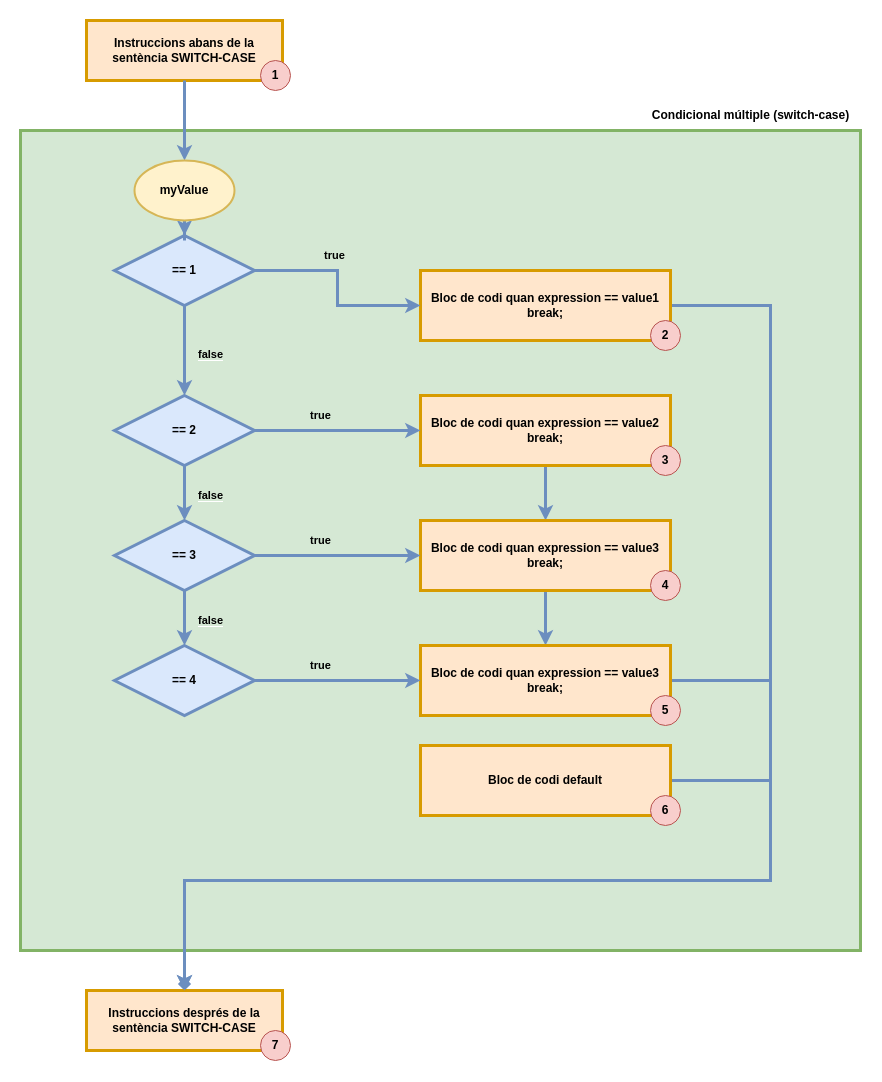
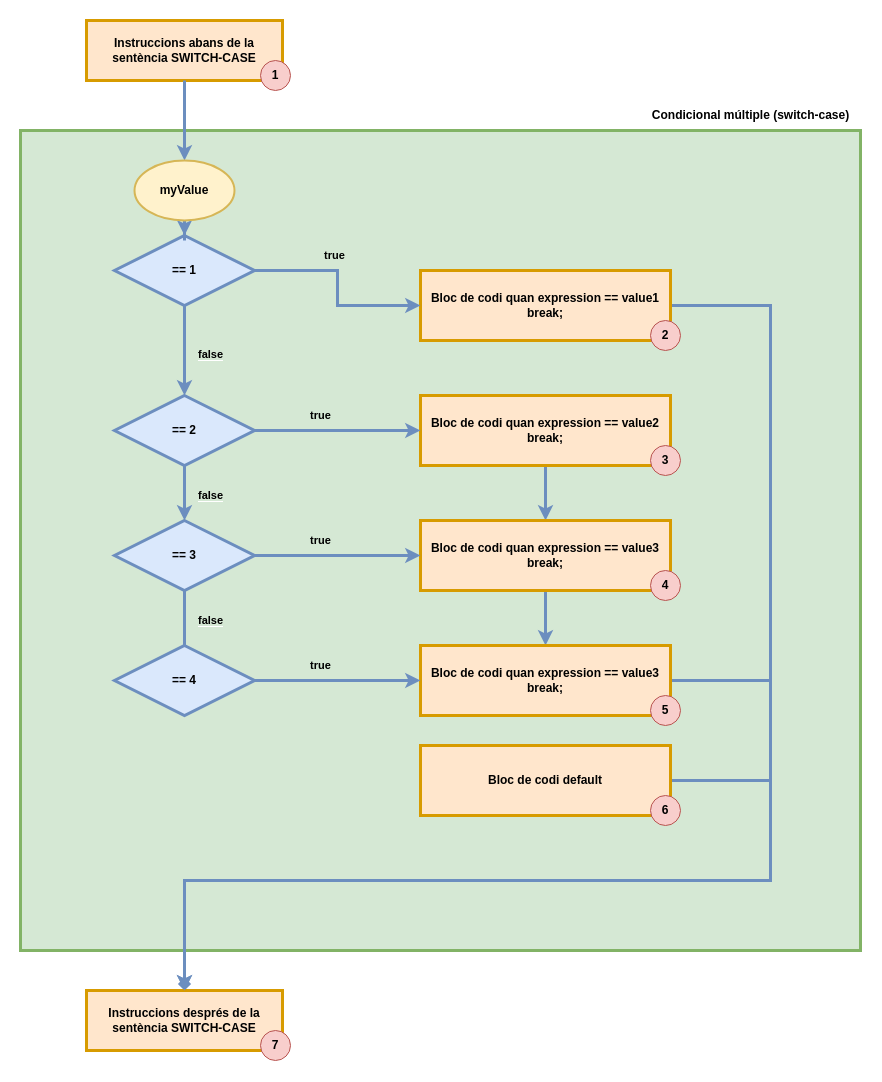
  <mxCell id="0" />
  <mxCell id="1" parent="0" />
  <mxCell id="2" value="" style="verticalLabelPosition=top;verticalAlign=bottom;html=1;shape=mxgraph.basic.rect;fillColor2=none;strokeWidth=3;size=20;indent=100;fillColor=#d5e8d4;strokeColor=#82b366;align=right;horizontal=1;labelPosition=left;labelBackgroundColor=#ffffff;" vertex="1" parent="1"><mxGeometry x="20" y="130" width="840" height="820" as="geometry" /></mxCell>
  <mxCell id="3" value="&lt;b&gt;Instruccions abans de la sentència SWITCH-CASE&lt;br&gt;&lt;/b&gt;" style="rounded=0;whiteSpace=wrap;html=1;fillColor=#ffe6cc;strokeColor=#d79b00;strokeWidth=3;" vertex="1" parent="1"><mxGeometry x="86" y="20" width="196" height="60" as="geometry" /></mxCell>
  <mxCell id="4" value="&lt;b&gt;== 1&lt;br&gt;&lt;/b&gt;" style="strokeWidth=3;html=1;shape=mxgraph.flowchart.decision;whiteSpace=wrap;fillColor=#dae8fc;strokeColor=#6c8ebf;" vertex="1" parent="1"><mxGeometry x="114" y="235" width="140" height="70" as="geometry" /></mxCell>
  <mxCell id="5" value="" style="endArrow=classic;html=1;rounded=0;fillColor=#dae8fc;strokeColor=#6c8ebf;strokeWidth=3;entryX=0.5;entryY=0;entryDx=0;entryDy=0;entryPerimeter=0;" edge="1" parent="1" source="3" target="15"><mxGeometry width="50" height="50" relative="1" as="geometry"><mxPoint x="160" y="380" as="sourcePoint" /><mxPoint x="190" y="150" as="targetPoint" /></mxGeometry></mxCell>
  <mxCell id="6" style="edgeStyle=orthogonalEdgeStyle;rounded=0;orthogonalLoop=1;jettySize=auto;html=1;entryX=0.5;entryY=0;entryDx=0;entryDy=0;strokeWidth=3;fillColor=#dae8fc;strokeColor=#6c8ebf;endArrow=diamond;" edge="1" parent="1" source="7" target="9"><mxGeometry relative="1" as="geometry"><Array as="points"><mxPoint x="770" y="305" /><mxPoint x="770" y="880" /><mxPoint x="184" y="880" /></Array></mxGeometry></mxCell>
  <mxCell id="7" value="&lt;div&gt;&lt;b&gt;Bloc de codi quan expression == value1&lt;/b&gt;&lt;/div&gt;&lt;div&gt;&lt;b&gt;break;&lt;br&gt;&lt;/b&gt;&lt;/div&gt;" style="rounded=0;whiteSpace=wrap;html=1;fillColor=#ffe6cc;strokeColor=#d79b00;strokeWidth=3;" vertex="1" parent="1"><mxGeometry x="420" y="270" width="250" height="70" as="geometry" /></mxCell>
  <mxCell id="8" value="&lt;b&gt;true&lt;/b&gt;" style="endArrow=classic;html=1;rounded=0;exitX=1;exitY=0.5;exitDx=0;exitDy=0;exitPerimeter=0;fillColor=#dae8fc;strokeColor=#6c8ebf;jumpSize=20;strokeWidth=3;labelBackgroundColor=#d5e8d4;edgeStyle=orthogonalEdgeStyle;" edge="1" parent="1" source="4" target="7"><mxGeometry x="-0.205" y="15" width="50" height="50" relative="1" as="geometry"><mxPoint x="130" y="380" as="sourcePoint" /><mxPoint x="180" y="330" as="targetPoint" /><mxPoint as="offset" /></mxGeometry></mxCell>
  <mxCell id="9" value="&lt;b&gt;Instruccions després de la sentència SWITCH-CASE&lt;br&gt;&lt;/b&gt;" style="rounded=0;whiteSpace=wrap;html=1;fillColor=#ffe6cc;strokeColor=#d79b00;strokeWidth=3;" vertex="1" parent="1"><mxGeometry x="86" y="990" width="196" height="60" as="geometry" /></mxCell>
  <mxCell id="10" value="&lt;div&gt;&lt;b&gt;Condicional múltiple (switch-case)&lt;br&gt;&lt;/b&gt;&lt;/div&gt;" style="text;html=1;align=center;verticalAlign=middle;resizable=0;points=[];autosize=1;strokeColor=none;fillColor=none;" vertex="1" parent="1"><mxGeometry x="640" y="100" width="220" height="30" as="geometry" /></mxCell>
  <mxCell id="11" value="&lt;b&gt;1&lt;/b&gt;" style="ellipse;whiteSpace=wrap;html=1;aspect=fixed;fillColor=#f8cecc;strokeColor=#b85450;" vertex="1" parent="1"><mxGeometry x="260" y="60" width="30" height="30" as="geometry" /></mxCell>
  <mxCell id="12" value="&lt;span&gt;2&lt;/span&gt;" style="ellipse;whiteSpace=wrap;html=1;aspect=fixed;fillColor=#f8cecc;strokeColor=#b85450;fontStyle=1" vertex="1" parent="1"><mxGeometry x="650" y="320" width="30" height="30" as="geometry" /></mxCell>
  <mxCell id="13" value="7" style="ellipse;whiteSpace=wrap;html=1;aspect=fixed;fillColor=#f8cecc;strokeColor=#b85450;fontStyle=1" vertex="1" parent="1"><mxGeometry x="260" y="1030" width="30" height="30" as="geometry" /></mxCell>
  <mxCell id="14" style="edgeStyle=orthogonalEdgeStyle;rounded=0;orthogonalLoop=1;jettySize=auto;html=1;strokeWidth=3;fillColor=#dae8fc;strokeColor=#6c8ebf;" edge="1" parent="1" source="15" target="4"><mxGeometry relative="1" as="geometry" /></mxCell>
  <mxCell id="15" value="&lt;b&gt;myValue&lt;/b&gt;" style="strokeWidth=2;html=1;shape=mxgraph.flowchart.start_2;whiteSpace=wrap;fillColor=#fff2cc;strokeColor=#d6b656;" vertex="1" parent="1"><mxGeometry x="134" y="160" width="100" height="60" as="geometry" /></mxCell>
  <mxCell id="16" value="&lt;b&gt;== 2&lt;br&gt;&lt;/b&gt;" style="strokeWidth=3;html=1;shape=mxgraph.flowchart.decision;whiteSpace=wrap;fillColor=#dae8fc;strokeColor=#6c8ebf;" vertex="1" parent="1"><mxGeometry x="114" y="395" width="140" height="70" as="geometry" /></mxCell>
  <mxCell id="17" style="edgeStyle=orthogonalEdgeStyle;rounded=0;orthogonalLoop=1;jettySize=auto;html=1;strokeWidth=3;fillColor=#dae8fc;strokeColor=#6c8ebf;" edge="1" parent="1" source="18" target="24"><mxGeometry relative="1" as="geometry" /></mxCell>
  <mxCell id="18" value="&lt;div&gt;&lt;b&gt;Bloc de codi quan expression == value2&lt;/b&gt;&lt;/div&gt;&lt;div&gt;&lt;b&gt;break;&lt;/b&gt;&lt;/div&gt;" style="rounded=0;whiteSpace=wrap;html=1;fillColor=#ffe6cc;strokeColor=#d79b00;strokeWidth=3;" vertex="1" parent="1"><mxGeometry x="420" y="395" width="250" height="70" as="geometry" /></mxCell>
  <mxCell id="19" value="&lt;b&gt;true&lt;/b&gt;" style="endArrow=classic;html=1;rounded=0;exitX=1;exitY=0.5;exitDx=0;exitDy=0;exitPerimeter=0;fillColor=#dae8fc;strokeColor=#6c8ebf;jumpSize=20;strokeWidth=3;labelBackgroundColor=#d5e8d4;edgeStyle=orthogonalEdgeStyle;" edge="1" parent="1" source="16" target="18"><mxGeometry x="-0.205" y="15" width="50" height="50" relative="1" as="geometry"><mxPoint x="130" y="505" as="sourcePoint" /><mxPoint x="180" y="455" as="targetPoint" /><mxPoint as="offset" /></mxGeometry></mxCell>
  <mxCell id="20" value="3" style="ellipse;whiteSpace=wrap;html=1;aspect=fixed;fillColor=#f8cecc;strokeColor=#b85450;fontStyle=1" vertex="1" parent="1"><mxGeometry x="650" y="445" width="30" height="30" as="geometry" /></mxCell>
  <mxCell id="21" value="&lt;b&gt;&lt;span style=&quot;background-color: rgb(213, 232, 212);&quot;&gt;false&lt;/span&gt;&lt;/b&gt;" style="edgeStyle=orthogonalEdgeStyle;rounded=0;orthogonalLoop=1;jettySize=auto;html=1;entryX=0.5;entryY=0;entryDx=0;entryDy=0;entryPerimeter=0;strokeWidth=3;fillColor=#dae8fc;strokeColor=#6c8ebf;" edge="1" parent="1" source="4" target="16"><mxGeometry x="0.091" y="26" relative="1" as="geometry"><mxPoint as="offset" /></mxGeometry></mxCell>
  <mxCell id="22" value="&lt;b&gt;== 3&lt;br&gt;&lt;/b&gt;" style="strokeWidth=3;html=1;shape=mxgraph.flowchart.decision;whiteSpace=wrap;fillColor=#dae8fc;strokeColor=#6c8ebf;" vertex="1" parent="1"><mxGeometry x="114" y="520" width="140" height="70" as="geometry" /></mxCell>
  <mxCell id="23" style="edgeStyle=orthogonalEdgeStyle;rounded=0;orthogonalLoop=1;jettySize=auto;html=1;entryX=0.5;entryY=0;entryDx=0;entryDy=0;strokeWidth=3;fillColor=#dae8fc;strokeColor=#6c8ebf;" edge="1" parent="1" source="24" target="33"><mxGeometry relative="1" as="geometry" /></mxCell>
  <mxCell id="24" value="&lt;div&gt;&lt;b&gt;Bloc de codi quan expression == value3&lt;/b&gt;&lt;/div&gt;&lt;div&gt;&lt;b&gt;break;&lt;/b&gt;&lt;/div&gt;" style="rounded=0;whiteSpace=wrap;html=1;fillColor=#ffe6cc;strokeColor=#d79b00;strokeWidth=3;" vertex="1" parent="1"><mxGeometry x="420" y="520" width="250" height="70" as="geometry" /></mxCell>
  <mxCell id="25" value="&lt;b&gt;true&lt;/b&gt;" style="endArrow=classic;html=1;rounded=0;exitX=1;exitY=0.5;exitDx=0;exitDy=0;exitPerimeter=0;fillColor=#dae8fc;strokeColor=#6c8ebf;jumpSize=20;strokeWidth=3;labelBackgroundColor=#d5e8d4;edgeStyle=orthogonalEdgeStyle;" edge="1" parent="1" source="22" target="24"><mxGeometry x="-0.205" y="15" width="50" height="50" relative="1" as="geometry"><mxPoint x="130" y="630" as="sourcePoint" /><mxPoint x="180" y="580" as="targetPoint" /><mxPoint as="offset" /></mxGeometry></mxCell>
  <mxCell id="26" value="4" style="ellipse;whiteSpace=wrap;html=1;aspect=fixed;fillColor=#f8cecc;strokeColor=#b85450;fontStyle=1" vertex="1" parent="1"><mxGeometry x="650" y="570" width="30" height="30" as="geometry" /></mxCell>
  <mxCell id="27" value="&lt;b&gt;&lt;span style=&quot;background-color: rgb(213, 232, 212);&quot;&gt;false&lt;/span&gt;&lt;/b&gt;" style="edgeStyle=orthogonalEdgeStyle;rounded=0;orthogonalLoop=1;jettySize=auto;html=1;entryX=0.5;entryY=0;entryDx=0;entryDy=0;entryPerimeter=0;strokeWidth=3;fillColor=#dae8fc;strokeColor=#6c8ebf;exitX=0.5;exitY=1;exitDx=0;exitDy=0;exitPerimeter=0;" edge="1" parent="1" target="22" source="16"><mxGeometry x="0.091" y="26" relative="1" as="geometry"><mxPoint x="184" y="465" as="sourcePoint" /><mxPoint as="offset" /></mxGeometry></mxCell>
  <mxCell id="28" style="edgeStyle=orthogonalEdgeStyle;rounded=0;orthogonalLoop=1;jettySize=auto;html=1;entryX=0.5;entryY=0;entryDx=0;entryDy=0;exitX=1;exitY=0.5;exitDx=0;exitDy=0;strokeWidth=3;fillColor=#dae8fc;strokeColor=#6c8ebf;" edge="1" parent="1" source="29" target="9"><mxGeometry relative="1" as="geometry"><Array as="points"><mxPoint x="770" y="780" /><mxPoint x="770" y="880" /><mxPoint x="184" y="880" /></Array></mxGeometry></mxCell>
  <mxCell id="29" value="&lt;div&gt;&lt;b&gt;Bloc de codi default&lt;/b&gt;&lt;/div&gt;" style="rounded=0;whiteSpace=wrap;html=1;fillColor=#ffe6cc;strokeColor=#d79b00;strokeWidth=3;" vertex="1" parent="1"><mxGeometry x="420" y="745" width="250" height="70" as="geometry" /></mxCell>
  <mxCell id="30" value="6" style="ellipse;whiteSpace=wrap;html=1;aspect=fixed;fillColor=#f8cecc;strokeColor=#b85450;fontStyle=1" vertex="1" parent="1"><mxGeometry x="650" y="795" width="30" height="30" as="geometry" /></mxCell>
  <mxCell id="31" value="&lt;b&gt;== 4&lt;br&gt;&lt;/b&gt;" style="strokeWidth=3;html=1;shape=mxgraph.flowchart.decision;whiteSpace=wrap;fillColor=#dae8fc;strokeColor=#6c8ebf;" vertex="1" parent="1"><mxGeometry x="114" y="645" width="140" height="70" as="geometry" /></mxCell>
  <mxCell id="32" style="edgeStyle=orthogonalEdgeStyle;rounded=0;orthogonalLoop=1;jettySize=auto;html=1;entryX=0.5;entryY=0;entryDx=0;entryDy=0;strokeWidth=3;fillColor=#dae8fc;strokeColor=#6c8ebf;" edge="1" parent="1" source="33" target="9"><mxGeometry relative="1" as="geometry"><Array as="points"><mxPoint x="770" y="680" /><mxPoint x="770" y="880" /><mxPoint x="184" y="880" /></Array></mxGeometry></mxCell>
  <mxCell id="33" value="&lt;div&gt;&lt;b&gt;Bloc de codi quan expression == value3&lt;/b&gt;&lt;/div&gt;&lt;div&gt;&lt;b&gt;break;&lt;/b&gt;&lt;/div&gt;" style="rounded=0;whiteSpace=wrap;html=1;fillColor=#ffe6cc;strokeColor=#d79b00;strokeWidth=3;" vertex="1" parent="1"><mxGeometry x="420" y="645" width="250" height="70" as="geometry" /></mxCell>
  <mxCell id="34" value="&lt;b&gt;true&lt;/b&gt;" style="endArrow=classic;html=1;rounded=0;exitX=1;exitY=0.5;exitDx=0;exitDy=0;exitPerimeter=0;fillColor=#dae8fc;strokeColor=#6c8ebf;jumpSize=20;strokeWidth=3;labelBackgroundColor=#d5e8d4;edgeStyle=orthogonalEdgeStyle;" edge="1" parent="1" source="31" target="33"><mxGeometry x="-0.205" y="15" width="50" height="50" relative="1" as="geometry"><mxPoint x="130" y="755" as="sourcePoint" /><mxPoint x="180" y="705" as="targetPoint" /><mxPoint as="offset" /></mxGeometry></mxCell>
  <mxCell id="35" value="5" style="ellipse;whiteSpace=wrap;html=1;aspect=fixed;fillColor=#f8cecc;strokeColor=#b85450;fontStyle=1" vertex="1" parent="1"><mxGeometry x="650" y="695" width="30" height="30" as="geometry" /></mxCell>
- <mxCell id="36" value="&lt;b&gt;&lt;span style=&quot;background-color: rgb(213, 232, 212);&quot;&gt;false&lt;/span&gt;&lt;/b&gt;" style="edgeStyle=orthogonalEdgeStyle;rounded=0;orthogonalLoop=1;jettySize=auto;html=1;entryX=0.5;entryY=0;entryDx=0;entryDy=0;entryPerimeter=0;strokeWidth=3;fillColor=#dae8fc;strokeColor=#6c8ebf;" edge="1" parent="1" target="31" source="22"><mxGeometry x="0.091" y="26" relative="1" as="geometry"><mxPoint x="184" y="590" as="sourcePoint" /><mxPoint as="offset" /></mxGeometry></mxCell>
+ <mxCell id="36" value="&lt;b&gt;&lt;span style=&quot;background-color: rgb(213, 232, 212);&quot;&gt;false&lt;/span&gt;&lt;/b&gt;" style="edgeStyle=orthogonalEdgeStyle;rounded=0;orthogonalLoop=1;jettySize=auto;html=1;entryX=0.5;entryY=0;entryDx=0;entryDy=0;entryPerimeter=0;strokeWidth=3;fillColor=#dae8fc;strokeColor=#6c8ebf;endArrow=none;" edge="1" parent="1" target="31" source="22"><mxGeometry x="0.091" y="26" relative="1" as="geometry"><mxPoint x="184" y="590" as="sourcePoint" /><mxPoint as="offset" /></mxGeometry></mxCell>
